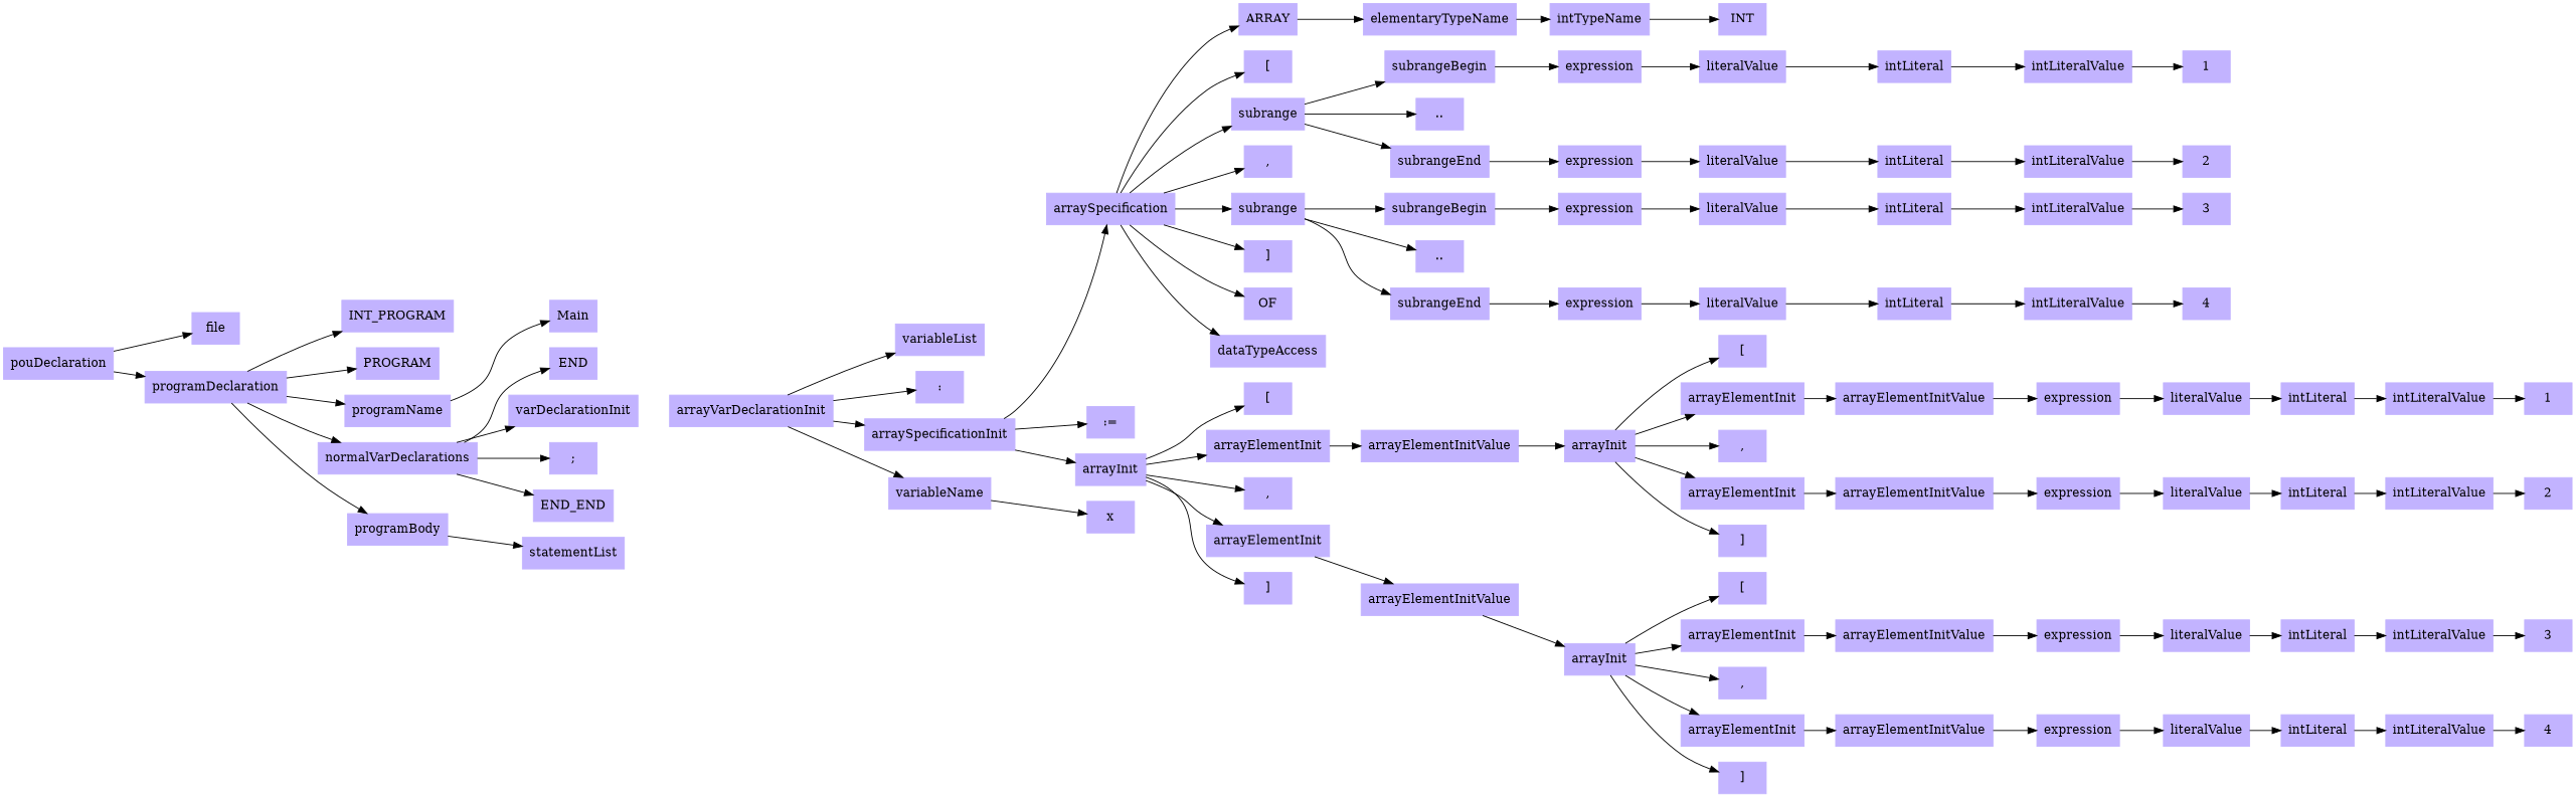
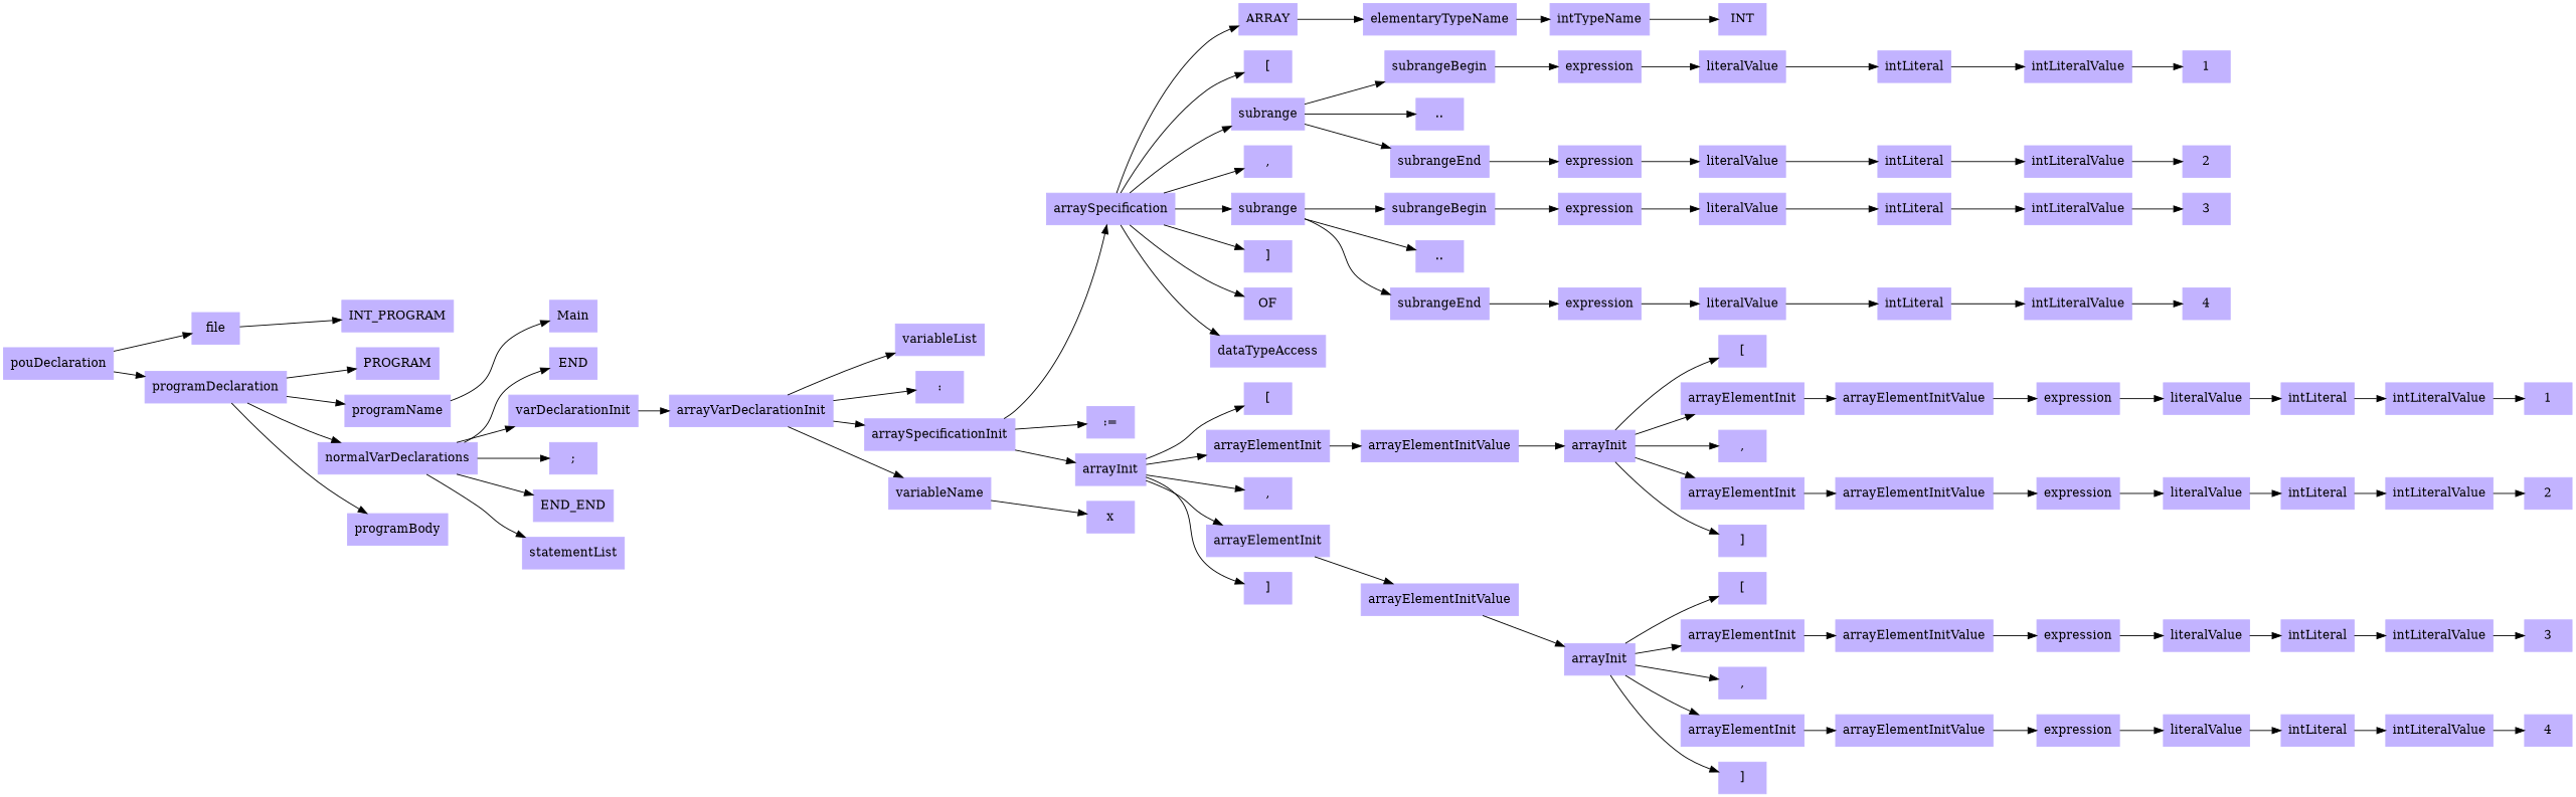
  digraph {
    rankdir=LR
    node [color=".7 .3 1.0" shape=box style=filled]
    n1 [label=file]
    n2 [label=pouDeclaration]
    n3 [label=programDeclaration]
    n4 [label=PROGRAM]
    n5 [label=programName]
    n6 [label=normalVarDeclarations]
    n7 [label=programBody]
    n8 [label=INT_PROGRAM]
    n9 [label=Main]
    n10 [label=END]
    n11 [label=varDeclarationInit]
    n12 [label=";"]
    n13 [label=END_END]
    n14 [label=statementList]
    n15 [label=arrayVarDeclarationInit]
    n16 [label=variableList]
    n17 [label=":"]
    n18 [label=arraySpecificationInit]
    n19 [label=variableName]
    n20 [label=arraySpecification]
    n21 [label=":="]
    n22 [label=arrayInit]
    n23 [label=x]
    n24 [label=ARRAY]
    n25 [label="["]
    n26 [label=subrange]
    n27 [label=","]
    n28 [label=subrange]
    n29 [label="]"]
    n30 [label=OF]
    n31 [label=dataTypeAccess]
    n32 [label="["]
    n33 [label=arrayElementInit]
    n34 [label=","]
    n35 [label=arrayElementInit]
    n36 [label="]"]
    n37 [label=elementaryTypeName]
    n38 [label=subrangeBegin]
    n39 [label=".."]
    n40 [label=subrangeEnd]
    n41 [label=subrangeBegin]
    n42 [label=".."]
    n43 [label=subrangeEnd]
    n44 [label=expression]
    n45 [label=expression]
    n46 [label=literalValue]
    n47 [label=intLiteral]
    n48 [label=intLiteralValue]
    n49 [label=1]
    n50 [label=literalValue]
    n51 [label=intLiteral]
    n52 [label=intLiteralValue]
    n53 [label=2]
    n54 [label=expression]
    n55 [label=expression]
    n56 [label=literalValue]
    n57 [label=intLiteral]
    n58 [label=intLiteralValue]
    n59 [label=3]
    n60 [label=literalValue]
    n61 [label=intLiteral]
    n62 [label=intLiteralValue]
    n63 [label=4]
    n64 [label=intTypeName]
    n65 [label=INT]
    n66 [label=arrayElementInitValue]
    n67 [label=arrayElementInitValue]
    n68 [label=arrayInit]
    n69 [label="["]
    n70 [label=arrayElementInit]
    n71 [label=","]
    n72 [label=arrayElementInit]
    n73 [label="]"]
    n74 [label=arrayElementInitValue]
    n75 [label=arrayElementInitValue]
    n76 [label=expression]
    n77 [label=literalValue]
    n78 [label=intLiteral]
    n79 [label=intLiteralValue]
    n80 [label=1]
    n81 [label=expression]
    n82 [label=literalValue]
    n83 [label=intLiteral]
    n84 [label=intLiteralValue]
    n85 [label=2]
    n86 [label=arrayInit]
    n87 [label="["]
    n88 [label=arrayElementInit]
    n89 [label=","]
    n90 [label=arrayElementInit]
    n91 [label="]"]
    n92 [label=arrayElementInitValue]
    n93 [label=arrayElementInitValue]
    n94 [label=expression]
    n95 [label=literalValue]
    n96 [label=intLiteral]
    n97 [label=intLiteralValue]
    n98 [label=3]
    n99 [label=expression]
    n100 [label=literalValue]
    n101 [label=intLiteral]
    n102 [label=intLiteralValue]
    n103 [label=4]
    n2 -> n1
    n2 -> n3
    n3 -> n4
    n3 -> n5
    n3 -> n6
    n3 -> n7
-   n3 -> n8
+   n1 -> n8
    n5 -> n9
    n6 -> n10
    n6 -> n11
    n6 -> n12
    n6 -> n13
-   n7 -> n14
+   n6 -> n14
+   n11 -> n15
    n15 -> n16
    n15 -> n17
    n15 -> n18
    n15 -> n19
    n18 -> n20
    n18 -> n21
    n18 -> n22
    n19 -> n23
    n20 -> n24
    n20 -> n25
    n20 -> n26
    n20 -> n27
    n20 -> n28
    n20 -> n29
    n20 -> n30
    n20 -> n31
    n22 -> n32
    n22 -> n33
    n22 -> n34
    n22 -> n35
    n22 -> n36
    n24 -> n37
    n26 -> n38
    n26 -> n39
    n26 -> n40
    n28 -> n41
    n28 -> n42
    n28 -> n43
    n33 -> n66
    n35 -> n67
    n37 -> n64
    n38 -> n44
    n40 -> n45
    n41 -> n54
    n43 -> n55
    n44 -> n46
    n45 -> n50
    n46 -> n47
    n47 -> n48
    n48 -> n49
    n50 -> n51
    n51 -> n52
    n52 -> n53
    n54 -> n56
    n55 -> n60
    n56 -> n57
    n57 -> n58
    n58 -> n59
    n60 -> n61
    n61 -> n62
    n62 -> n63
    n64 -> n65
    n66 -> n68
    n67 -> n86
    n68 -> n69
    n68 -> n70
    n68 -> n71
    n68 -> n72
    n68 -> n73
    n70 -> n74
    n72 -> n75
    n74 -> n76
    n75 -> n81
    n76 -> n77
    n77 -> n78
    n78 -> n79
    n79 -> n80
    n81 -> n82
    n82 -> n83
    n83 -> n84
    n84 -> n85
    n86 -> n87
    n86 -> n88
    n86 -> n89
    n86 -> n90
    n86 -> n91
    n88 -> n92
    n90 -> n93
    n92 -> n94
    n93 -> n99
    n94 -> n95
    n95 -> n96
    n96 -> n97
    n97 -> n98
    n99 -> n100
    n100 -> n101
    n101 -> n102
    n102 -> n103
  }
